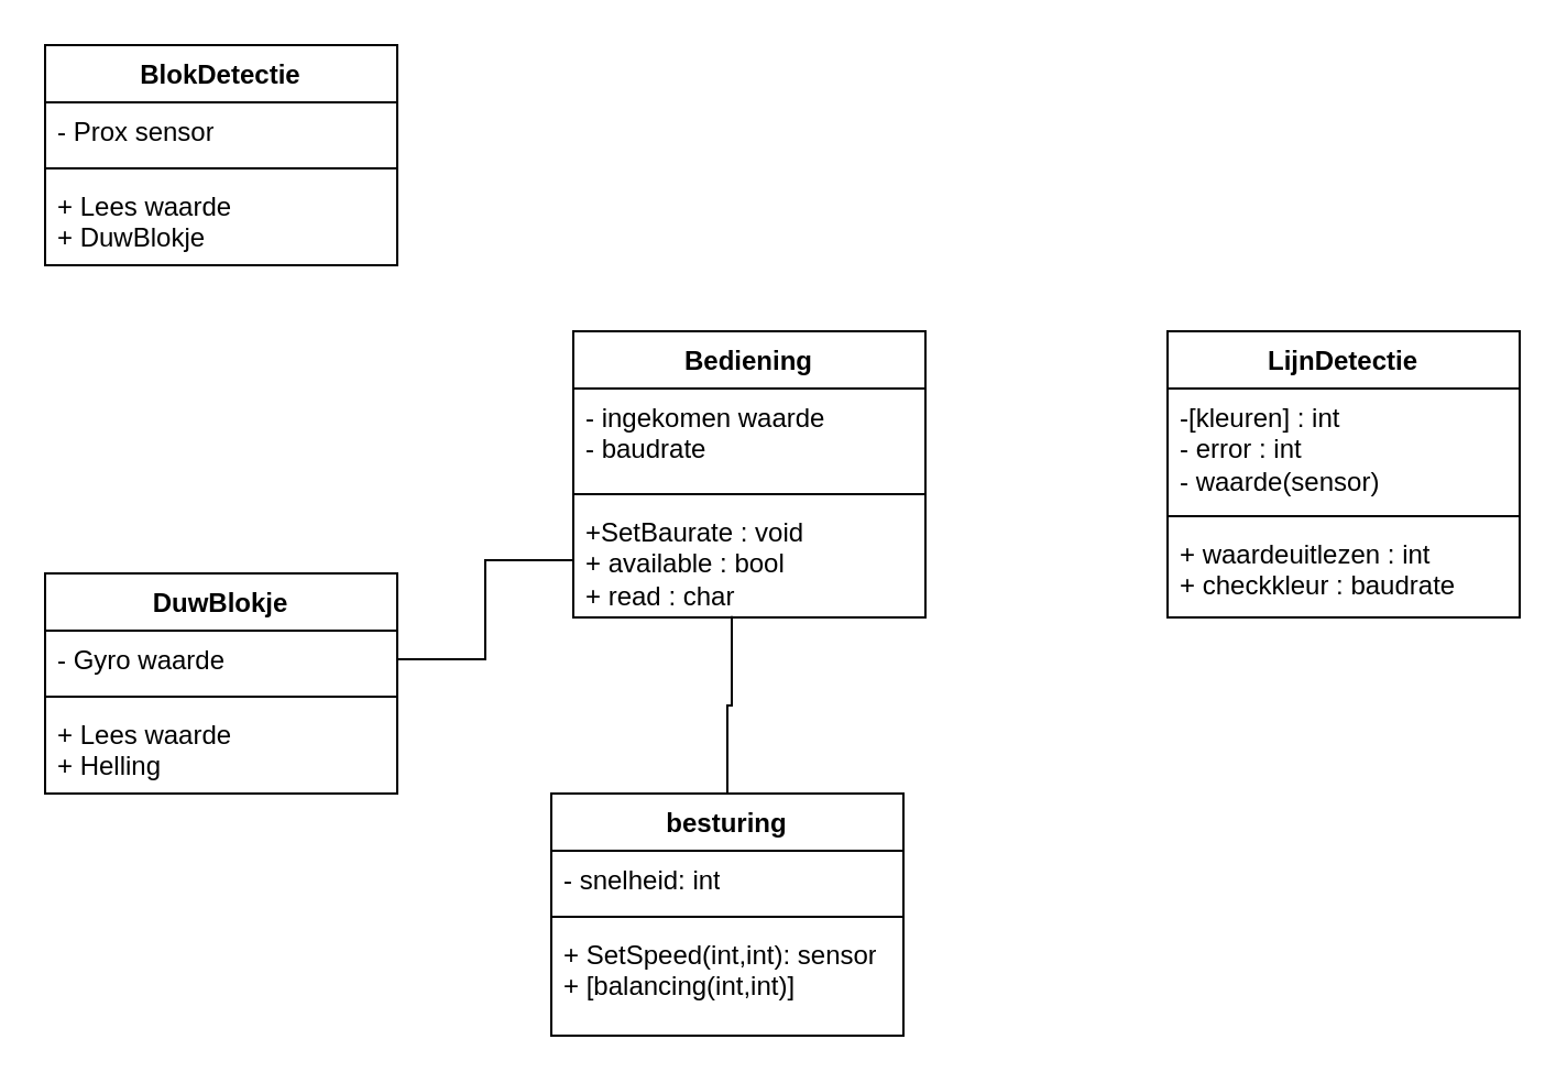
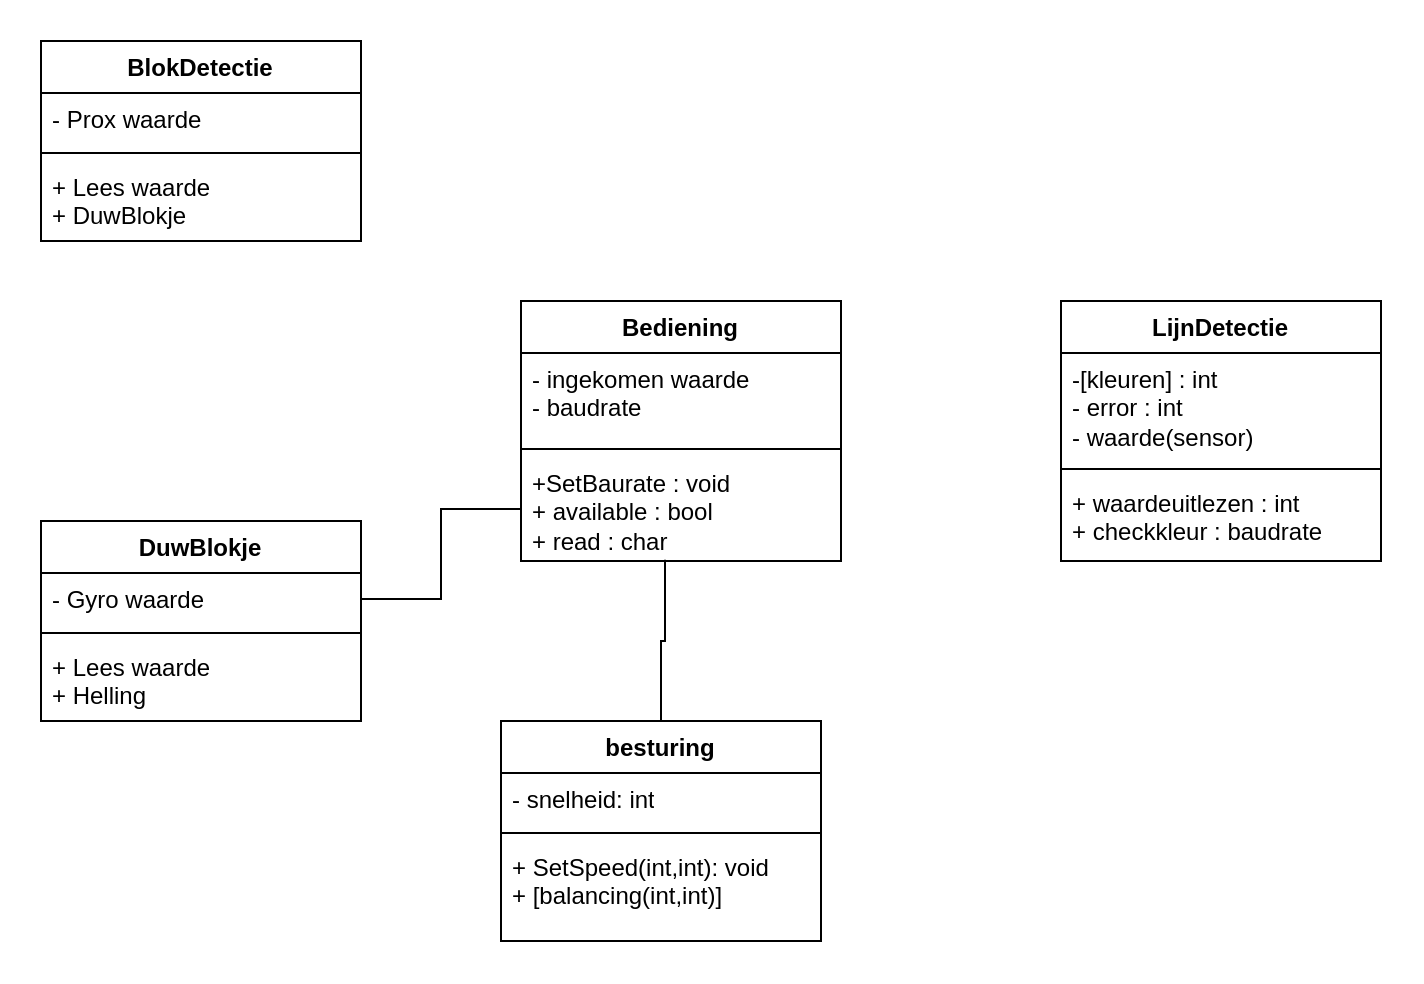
  <mxCell id="0" />
  <mxCell id="1" parent="0" />
  <mxCell id="2" style="edgeStyle=orthogonalEdgeStyle;rounded=0;orthogonalLoop=1;jettySize=auto;html=1;exitX=0.5;exitY=0;exitDx=0;exitDy=0;entryX=0.45;entryY=0.987;entryDx=0;entryDy=0;entryPerimeter=0;endArrow=none;endFill=0;" edge="1" parent="1" source="3" target="18"><mxGeometry relative="1" as="geometry" /></mxCell>
  <mxCell id="3" value="besturing" style="swimlane;fontStyle=1;align=center;verticalAlign=top;childLayout=stackLayout;horizontal=1;startSize=26;horizontalStack=0;resizeParent=1;resizeParentMax=0;resizeLast=0;collapsible=1;marginBottom=0;whiteSpace=wrap;html=1;" vertex="1" parent="1"><mxGeometry x="250" y="360" width="160" height="110" as="geometry" /></mxCell>
  <mxCell id="4" value="- snelheid: int" style="text;strokeColor=none;fillColor=none;align=left;verticalAlign=top;spacingLeft=4;spacingRight=4;overflow=hidden;rotatable=0;points=[[0,0.5],[1,0.5]];portConstraint=eastwest;whiteSpace=wrap;html=1;" vertex="1" parent="3"><mxGeometry y="26" width="160" height="26" as="geometry" /></mxCell>
  <mxCell id="5" value="" style="line;strokeWidth=1;fillColor=none;align=left;verticalAlign=middle;spacingTop=-1;spacingLeft=3;spacingRight=3;rotatable=0;labelPosition=right;points=[];portConstraint=eastwest;strokeColor=inherit;" vertex="1" parent="3"><mxGeometry y="52" width="160" height="8" as="geometry" /></mxCell>
- <mxCell id="6" value="+ SetSpeed(int,int): sensor&lt;br&gt;+ [balancing(int,int)]&lt;br&gt;" style="text;strokeColor=none;fillColor=none;align=left;verticalAlign=top;spacingLeft=4;spacingRight=4;overflow=hidden;rotatable=0;points=[[0,0.5],[1,0.5]];portConstraint=eastwest;whiteSpace=wrap;html=1;" vertex="1" parent="3"><mxGeometry y="60" width="160" height="50" as="geometry" /></mxCell>
+ <mxCell id="6" value="+ SetSpeed(int,int): void&lt;br&gt;+ [balancing(int,int)]&lt;br&gt;" style="text;strokeColor=none;fillColor=none;align=left;verticalAlign=top;spacingLeft=4;spacingRight=4;overflow=hidden;rotatable=0;points=[[0,0.5],[1,0.5]];portConstraint=eastwest;whiteSpace=wrap;html=1;" vertex="1" parent="3"><mxGeometry y="60" width="160" height="50" as="geometry" /></mxCell>
  <mxCell id="7" value="DuwBlokje" style="swimlane;fontStyle=1;align=center;verticalAlign=top;childLayout=stackLayout;horizontal=1;startSize=26;horizontalStack=0;resizeParent=1;resizeParentMax=0;resizeLast=0;collapsible=1;marginBottom=0;whiteSpace=wrap;html=1;" vertex="1" parent="1"><mxGeometry x="20" y="260" width="160" height="100" as="geometry" /></mxCell>
  <mxCell id="8" value="- Gyro waarde" style="text;strokeColor=none;fillColor=none;align=left;verticalAlign=top;spacingLeft=4;spacingRight=4;overflow=hidden;rotatable=0;points=[[0,0.5],[1,0.5]];portConstraint=eastwest;whiteSpace=wrap;html=1;" vertex="1" parent="7"><mxGeometry y="26" width="160" height="26" as="geometry" /></mxCell>
  <mxCell id="9" value="" style="line;strokeWidth=1;fillColor=none;align=left;verticalAlign=middle;spacingTop=-1;spacingLeft=3;spacingRight=3;rotatable=0;labelPosition=right;points=[];portConstraint=eastwest;strokeColor=inherit;" vertex="1" parent="7"><mxGeometry y="52" width="160" height="8" as="geometry" /></mxCell>
  <mxCell id="10" value="+ Lees waarde&lt;br&gt;+ Helling" style="text;strokeColor=none;fillColor=none;align=left;verticalAlign=top;spacingLeft=4;spacingRight=4;overflow=hidden;rotatable=0;points=[[0,0.5],[1,0.5]];portConstraint=eastwest;whiteSpace=wrap;html=1;" vertex="1" parent="7"><mxGeometry y="60" width="160" height="40" as="geometry" /></mxCell>
  <mxCell id="11" value="BlokDetectie" style="swimlane;fontStyle=1;align=center;verticalAlign=top;childLayout=stackLayout;horizontal=1;startSize=26;horizontalStack=0;resizeParent=1;resizeParentMax=0;resizeLast=0;collapsible=1;marginBottom=0;whiteSpace=wrap;html=1;" vertex="1" parent="1"><mxGeometry x="20" y="20" width="160" height="100" as="geometry" /></mxCell>
- <mxCell id="12" value="- Prox sensor" style="text;strokeColor=none;fillColor=none;align=left;verticalAlign=top;spacingLeft=4;spacingRight=4;overflow=hidden;rotatable=0;points=[[0,0.5],[1,0.5]];portConstraint=eastwest;whiteSpace=wrap;html=1;" vertex="1" parent="11"><mxGeometry y="26" width="160" height="26" as="geometry" /></mxCell>
+ <mxCell id="12" value="- Prox waarde" style="text;strokeColor=none;fillColor=none;align=left;verticalAlign=top;spacingLeft=4;spacingRight=4;overflow=hidden;rotatable=0;points=[[0,0.5],[1,0.5]];portConstraint=eastwest;whiteSpace=wrap;html=1;" vertex="1" parent="11"><mxGeometry y="26" width="160" height="26" as="geometry" /></mxCell>
  <mxCell id="13" value="" style="line;strokeWidth=1;fillColor=none;align=left;verticalAlign=middle;spacingTop=-1;spacingLeft=3;spacingRight=3;rotatable=0;labelPosition=right;points=[];portConstraint=eastwest;strokeColor=inherit;" vertex="1" parent="11"><mxGeometry y="52" width="160" height="8" as="geometry" /></mxCell>
  <mxCell id="14" value="+ Lees waarde&lt;br&gt;+ DuwBlokje" style="text;strokeColor=none;fillColor=none;align=left;verticalAlign=top;spacingLeft=4;spacingRight=4;overflow=hidden;rotatable=0;points=[[0,0.5],[1,0.5]];portConstraint=eastwest;whiteSpace=wrap;html=1;" vertex="1" parent="11"><mxGeometry y="60" width="160" height="40" as="geometry" /></mxCell>
  <mxCell id="15" value="Bediening" style="swimlane;fontStyle=1;align=center;verticalAlign=top;childLayout=stackLayout;horizontal=1;startSize=26;horizontalStack=0;resizeParent=1;resizeParentMax=0;resizeLast=0;collapsible=1;marginBottom=0;whiteSpace=wrap;html=1;" vertex="1" parent="1"><mxGeometry x="260" y="150" width="160" height="130" as="geometry" /></mxCell>
  <mxCell id="16" value="- ingekomen waarde&lt;br&gt;- baudrate" style="text;strokeColor=none;fillColor=none;align=left;verticalAlign=top;spacingLeft=4;spacingRight=4;overflow=hidden;rotatable=0;points=[[0,0.5],[1,0.5]];portConstraint=eastwest;whiteSpace=wrap;html=1;" vertex="1" parent="15"><mxGeometry y="26" width="160" height="44" as="geometry" /></mxCell>
  <mxCell id="17" value="" style="line;strokeWidth=1;fillColor=none;align=left;verticalAlign=middle;spacingTop=-1;spacingLeft=3;spacingRight=3;rotatable=0;labelPosition=right;points=[];portConstraint=eastwest;strokeColor=inherit;" vertex="1" parent="15"><mxGeometry y="70" width="160" height="8" as="geometry" /></mxCell>
  <mxCell id="18" value="+SetBaurate : void&lt;br&gt;+ available : bool&lt;br&gt;+ read : char" style="text;strokeColor=none;fillColor=none;align=left;verticalAlign=top;spacingLeft=4;spacingRight=4;overflow=hidden;rotatable=0;points=[[0,0.5],[1,0.5]];portConstraint=eastwest;whiteSpace=wrap;html=1;" vertex="1" parent="15"><mxGeometry y="78" width="160" height="52" as="geometry" /></mxCell>
  <mxCell id="19" value="LijnDetectie" style="swimlane;fontStyle=1;align=center;verticalAlign=top;childLayout=stackLayout;horizontal=1;startSize=26;horizontalStack=0;resizeParent=1;resizeParentMax=0;resizeLast=0;collapsible=1;marginBottom=0;whiteSpace=wrap;html=1;" vertex="1" parent="1"><mxGeometry x="530" y="150" width="160" height="130" as="geometry" /></mxCell>
  <mxCell id="20" value="-[kleuren] : int&lt;br&gt;- error : int&lt;br&gt;- waarde(sensor)" style="text;strokeColor=none;fillColor=none;align=left;verticalAlign=top;spacingLeft=4;spacingRight=4;overflow=hidden;rotatable=0;points=[[0,0.5],[1,0.5]];portConstraint=eastwest;whiteSpace=wrap;html=1;" vertex="1" parent="19"><mxGeometry y="26" width="160" height="54" as="geometry" /></mxCell>
  <mxCell id="21" value="" style="line;strokeWidth=1;fillColor=none;align=left;verticalAlign=middle;spacingTop=-1;spacingLeft=3;spacingRight=3;rotatable=0;labelPosition=right;points=[];portConstraint=eastwest;strokeColor=inherit;" vertex="1" parent="19"><mxGeometry y="80" width="160" height="8" as="geometry" /></mxCell>
  <mxCell id="22" value="+ waardeuitlezen : int&lt;br&gt;+ checkkleur : baudrate&amp;nbsp;" style="text;strokeColor=none;fillColor=none;align=left;verticalAlign=top;spacingLeft=4;spacingRight=4;overflow=hidden;rotatable=0;points=[[0,0.5],[1,0.5]];portConstraint=eastwest;whiteSpace=wrap;html=1;" vertex="1" parent="19"><mxGeometry y="88" width="160" height="42" as="geometry" /></mxCell>
  <mxCell id="23" style="edgeStyle=orthogonalEdgeStyle;rounded=0;orthogonalLoop=1;jettySize=auto;html=1;entryX=1;entryY=0.5;entryDx=0;entryDy=0;endArrow=none;endFill=0;" edge="1" parent="1" source="18" target="8"><mxGeometry relative="1" as="geometry" /></mxCell>
